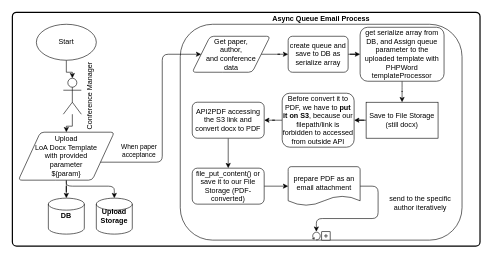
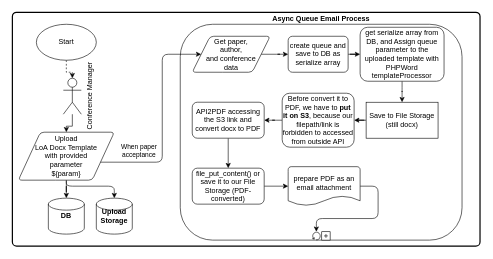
  <mxCell id="0" />
  <mxCell id="1" parent="0" />
  <mxCell id="2" value="" style="rounded=1;whiteSpace=wrap;html=1;absoluteArcSize=1;arcSize=14;strokeWidth=2;" vertex="1" parent="1"><mxGeometry x="20" y="20" width="780" height="390" as="geometry" /></mxCell>
- <mxCell id="3" style="edgeStyle=orthogonalEdgeStyle;rounded=0;orthogonalLoop=1;jettySize=auto;html=1;entryX=0.5;entryY=0;entryDx=0;entryDy=0;entryPerimeter=0;" edge="1" parent="1" source="4" target="9"><mxGeometry relative="1" as="geometry" /></mxCell>
+ <mxCell id="3" style="edgeStyle=orthogonalEdgeStyle;rounded=0;orthogonalLoop=1;jettySize=auto;html=1;entryX=0.5;entryY=0;entryDx=0;entryDy=0;entryPerimeter=0;dashed=1;" edge="1" parent="1" source="4" target="9"><mxGeometry relative="1" as="geometry" /></mxCell>
  <mxCell id="4" value="Start" style="strokeWidth=1;html=1;shape=mxgraph.flowchart.start_1;whiteSpace=wrap;" vertex="1" parent="1"><mxGeometry x="60" y="40" width="100" height="60" as="geometry" /></mxCell>
  <mxCell id="5" style="edgeStyle=orthogonalEdgeStyle;rounded=0;orthogonalLoop=1;jettySize=auto;html=1;entryX=0.5;entryY=0;entryDx=0;entryDy=0;entryPerimeter=0;" edge="1" parent="1" source="7" target="13"><mxGeometry relative="1" as="geometry" /></mxCell>
  <mxCell id="6" style="edgeStyle=orthogonalEdgeStyle;rounded=1;orthogonalLoop=1;jettySize=auto;html=1;entryX=0.5;entryY=0;entryDx=0;entryDy=0;entryPerimeter=0;" edge="1" parent="1" source="7" target="14"><mxGeometry relative="1" as="geometry"><Array as="points"><mxPoint x="110" y="310" /><mxPoint x="190" y="310" /></Array></mxGeometry></mxCell>
  <mxCell id="7" value="Upload &lt;br&gt;LoA Docx Template&lt;br&gt;with provided &lt;br&gt;parameter &lt;br&gt;${param}" style="shape=parallelogram;html=1;strokeWidth=1;perimeter=parallelogramPerimeter;whiteSpace=wrap;rounded=1;arcSize=12;size=0.23;" vertex="1" parent="1"><mxGeometry x="30" y="220" width="160" height="80" as="geometry" /></mxCell>
  <mxCell id="8" style="edgeStyle=orthogonalEdgeStyle;rounded=0;orthogonalLoop=1;jettySize=auto;html=1;entryX=0.5;entryY=0;entryDx=0;entryDy=0;" edge="1" parent="1" source="9" target="7"><mxGeometry relative="1" as="geometry" /></mxCell>
  <mxCell id="9" value="Conference Manager" style="shape=umlActor;verticalLabelPosition=middle;verticalAlign=middle;html=1;outlineConnect=0;horizontal=0;labelPosition=right;align=center;" vertex="1" parent="1"><mxGeometry x="105" y="130" width="30" height="60" as="geometry" /></mxCell>
  <mxCell id="10" value="&lt;b&gt;Async Queue Email Process&lt;/b&gt;" style="html=1;whiteSpace=wrap;rounded=1;dropTarget=0;labelPosition=center;verticalLabelPosition=top;align=center;verticalAlign=bottom;" vertex="1" parent="1"><mxGeometry x="300" y="40" width="470" height="360" as="geometry" /></mxCell>
  <mxCell id="11" value="" style="html=1;shape=mxgraph.bpmn.loop;outlineConnect=0;" vertex="1" parent="10"><mxGeometry x="0.5" y="1" width="14" height="14" relative="1" as="geometry"><mxPoint x="-15" y="-14" as="offset" /></mxGeometry></mxCell>
  <mxCell id="12" value="" style="html=1;shape=plus;" vertex="1" parent="10"><mxGeometry x="0.5" y="1" width="14" height="14" relative="1" as="geometry"><mxPoint x="1" y="-14" as="offset" /></mxGeometry></mxCell>
  <mxCell id="13" value="&lt;b&gt;DB&lt;/b&gt;" style="strokeWidth=1;html=1;shape=mxgraph.flowchart.database;whiteSpace=wrap;align=center;" vertex="1" parent="1"><mxGeometry x="80" y="330" width="60" height="60" as="geometry" /></mxCell>
  <mxCell id="14" value="&lt;b&gt;Upload Storage&lt;/b&gt;" style="strokeWidth=1;html=1;shape=mxgraph.flowchart.database;whiteSpace=wrap;align=center;" vertex="1" parent="1"><mxGeometry x="160" y="330" width="60" height="60" as="geometry" /></mxCell>
  <mxCell id="15" style="edgeStyle=orthogonalEdgeStyle;rounded=1;orthogonalLoop=1;jettySize=auto;html=1;entryX=0;entryY=0.5;entryDx=0;entryDy=0;" edge="1" parent="1" source="16" target="20"><mxGeometry relative="1" as="geometry" /></mxCell>
  <mxCell id="16" value="Get paper,&lt;br&gt;author, &lt;br&gt;and conference &lt;br&gt;data" style="shape=parallelogram;html=1;strokeWidth=1;perimeter=parallelogramPerimeter;whiteSpace=wrap;rounded=1;arcSize=12;size=0.23;align=center;" vertex="1" parent="1"><mxGeometry x="320" y="60" width="130" height="60" as="geometry" /></mxCell>
  <mxCell id="17" style="edgeStyle=orthogonalEdgeStyle;rounded=1;orthogonalLoop=1;jettySize=auto;html=1;entryX=0;entryY=0.5;entryDx=0;entryDy=0;" edge="1" parent="1" source="7" target="16"><mxGeometry relative="1" as="geometry"><Array as="points"><mxPoint x="270" y="270" /><mxPoint x="270" y="90" /></Array></mxGeometry></mxCell>
  <mxCell id="18" value="When paper &lt;br&gt;acceptance" style="edgeLabel;html=1;align=center;verticalAlign=middle;resizable=0;points=[];" vertex="1" connectable="0" parent="17"><mxGeometry x="-0.28" y="4" relative="1" as="geometry"><mxPoint x="-36" y="2.0" as="offset" /></mxGeometry></mxCell>
  <mxCell id="19" value="" style="edgeStyle=orthogonalEdgeStyle;rounded=1;orthogonalLoop=1;jettySize=auto;html=1;" edge="1" parent="1" source="20" target="22"><mxGeometry relative="1" as="geometry" /></mxCell>
  <mxCell id="20" value="create queue and save to DB as serialize array" style="rounded=1;whiteSpace=wrap;html=1;absoluteArcSize=1;arcSize=14;strokeWidth=1;align=center;" vertex="1" parent="1"><mxGeometry x="480" y="60" width="100" height="60" as="geometry" /></mxCell>
  <mxCell id="21" value="" style="edgeStyle=orthogonalEdgeStyle;rounded=1;orthogonalLoop=1;jettySize=auto;html=1;" edge="1" parent="1" source="22" target="24"><mxGeometry relative="1" as="geometry" /></mxCell>
  <mxCell id="22" value="get serialize array from DB, and Assign queue parameter to the uploaded template with PHPWord templateProcessor" style="whiteSpace=wrap;html=1;rounded=1;strokeWidth=1;arcSize=14;" vertex="1" parent="1"><mxGeometry x="600" y="45" width="140" height="90" as="geometry" /></mxCell>
  <mxCell id="23" value="" style="edgeStyle=orthogonalEdgeStyle;rounded=1;orthogonalLoop=1;jettySize=auto;html=1;" edge="1" parent="1" source="24" target="26"><mxGeometry relative="1" as="geometry" /></mxCell>
  <mxCell id="24" value="Save to File Storage (still docx)" style="whiteSpace=wrap;html=1;strokeWidth=1;arcSize=14;rounded=0;" vertex="1" parent="1"><mxGeometry x="610" y="170" width="120" height="60" as="geometry" /></mxCell>
  <mxCell id="25" value="" style="edgeStyle=orthogonalEdgeStyle;rounded=1;orthogonalLoop=1;jettySize=auto;html=1;" edge="1" parent="1" source="26" target="28"><mxGeometry relative="1" as="geometry" /></mxCell>
  <mxCell id="26" value="Before convert it to PDF, we have to &lt;b&gt;put it on S3&lt;/b&gt;, because our filepath/link is forbidden to accessed from outside API" style="whiteSpace=wrap;html=1;rounded=1;strokeWidth=1;arcSize=14;" vertex="1" parent="1"><mxGeometry x="470" y="155" width="120" height="90" as="geometry" /></mxCell>
  <mxCell id="27" value="" style="edgeStyle=orthogonalEdgeStyle;rounded=1;orthogonalLoop=1;jettySize=auto;html=1;" edge="1" parent="1" source="28" target="30"><mxGeometry relative="1" as="geometry" /></mxCell>
  <mxCell id="28" value="API2PDF accessing the S3 link and convert docx to PDF" style="whiteSpace=wrap;html=1;rounded=1;strokeWidth=1;arcSize=14;" vertex="1" parent="1"><mxGeometry x="320" y="170" width="120" height="60" as="geometry" /></mxCell>
  <mxCell id="29" style="edgeStyle=orthogonalEdgeStyle;rounded=1;orthogonalLoop=1;jettySize=auto;html=1;entryX=0;entryY=0.5;entryDx=0;entryDy=0;entryPerimeter=0;" edge="1" parent="1" source="30" target="32"><mxGeometry relative="1" as="geometry" /></mxCell>
  <mxCell id="30" value="file_put_content() or save it to our File Storage (PDF-converted)" style="whiteSpace=wrap;html=1;rounded=1;strokeWidth=1;arcSize=14;" vertex="1" parent="1"><mxGeometry x="320" y="280" width="120" height="60" as="geometry" /></mxCell>
  <mxCell id="31" style="edgeStyle=orthogonalEdgeStyle;rounded=1;orthogonalLoop=1;jettySize=auto;html=1;" edge="1" parent="1" source="32" target="11"><mxGeometry relative="1" as="geometry"><Array as="points"><mxPoint x="630" y="310" /><mxPoint x="630" y="364" /><mxPoint x="527" y="364" /></Array></mxGeometry></mxCell>
  <mxCell id="32" value="prepare PDF as an email attachment" style="strokeWidth=1;html=1;shape=mxgraph.flowchart.document2;whiteSpace=wrap;size=0.25;align=center;spacing=2;spacingBottom=0;spacingTop=-11;" vertex="1" parent="1"><mxGeometry x="480" y="277.5" width="120" height="65" as="geometry" /></mxCell>
- <mxCell id="33" value="send to the specific &lt;br&gt;author iteratively" style="text;html=1;align=center;verticalAlign=middle;resizable=0;points=[];autosize=1;" vertex="1" parent="1"><mxGeometry x="640" y="322.5" width="120" height="30" as="geometry" /></mxCell>
